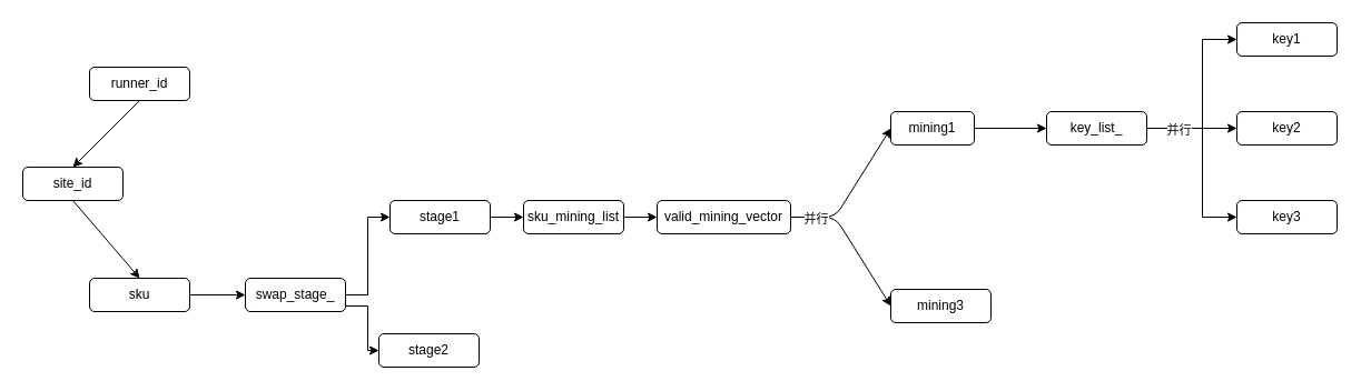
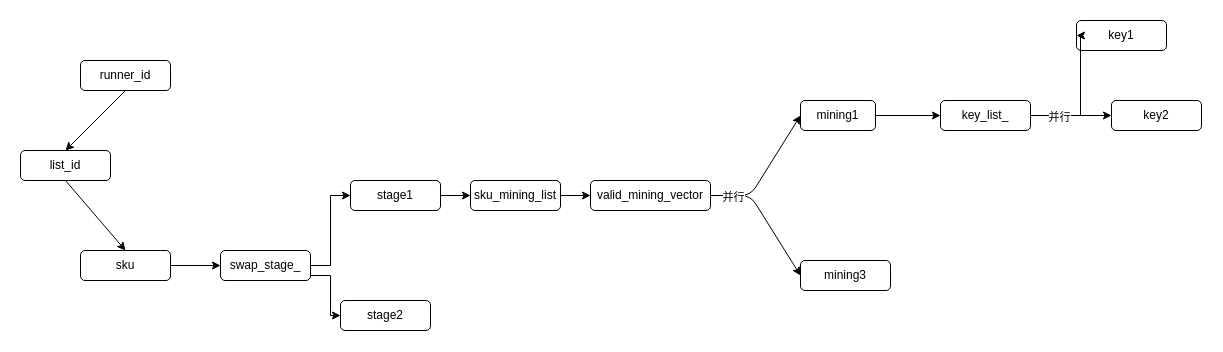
  <mxCell id="0" />
  <mxCell id="1" parent="0" />
  <mxCell id="2" value="runner_id" style="rounded=1;whiteSpace=wrap;html=1;" vertex="1" parent="1"><mxGeometry x="80" y="60" width="90" height="30" as="geometry" /></mxCell>
- <mxCell id="3" value="site_id" style="rounded=1;whiteSpace=wrap;html=1;" vertex="1" parent="1"><mxGeometry x="20" y="150" width="90" height="30" as="geometry" /></mxCell>
+ <mxCell id="3" value="list_id" style="rounded=1;whiteSpace=wrap;html=1;" vertex="1" parent="1"><mxGeometry x="20" y="150" width="90" height="30" as="geometry" /></mxCell>
  <mxCell id="4" value="" style="edgeStyle=orthogonalEdgeStyle;rounded=0;orthogonalLoop=1;jettySize=auto;html=1;" edge="1" parent="1" source="5" target="9"><mxGeometry relative="1" as="geometry" /></mxCell>
  <mxCell id="5" value="sku" style="rounded=1;whiteSpace=wrap;html=1;" vertex="1" parent="1"><mxGeometry x="80" y="250" width="90" height="30" as="geometry" /></mxCell>
  <mxCell id="6" value="" style="endArrow=classic;html=1;exitX=0.5;exitY=1;exitDx=0;exitDy=0;entryX=0.5;entryY=0;entryDx=0;entryDy=0;" edge="1" parent="1" source="2" target="3"><mxGeometry width="50" height="50" relative="1" as="geometry"><mxPoint x="350" y="360" as="sourcePoint" /><mxPoint x="400" y="310" as="targetPoint" /></mxGeometry></mxCell>
  <mxCell id="7" value="" style="endArrow=classic;html=1;exitX=0.5;exitY=1;exitDx=0;exitDy=0;entryX=0.5;entryY=0;entryDx=0;entryDy=0;" edge="1" parent="1" source="3" target="5"><mxGeometry width="50" height="50" relative="1" as="geometry"><mxPoint x="350" y="360" as="sourcePoint" /><mxPoint x="400" y="310" as="targetPoint" /></mxGeometry></mxCell>
  <mxCell id="8" value="" style="edgeStyle=orthogonalEdgeStyle;rounded=0;orthogonalLoop=1;jettySize=auto;html=1;entryX=0;entryY=0.5;entryDx=0;entryDy=0;" edge="1" parent="1" source="9" target="11"><mxGeometry relative="1" as="geometry"><Array as="points"><mxPoint x="330" y="265" /><mxPoint x="330" y="195" /></Array></mxGeometry></mxCell>
  <mxCell id="9" value="swap_stage_" style="rounded=1;whiteSpace=wrap;html=1;" vertex="1" parent="1"><mxGeometry x="220" y="250" width="90" height="30" as="geometry" /></mxCell>
  <mxCell id="10" value="" style="edgeStyle=orthogonalEdgeStyle;rounded=0;orthogonalLoop=1;jettySize=auto;html=1;" edge="1" parent="1" source="11" target="15"><mxGeometry relative="1" as="geometry" /></mxCell>
  <mxCell id="11" value="stage1" style="rounded=1;whiteSpace=wrap;html=1;" vertex="1" parent="1"><mxGeometry x="350" y="180" width="90" height="30" as="geometry" /></mxCell>
  <mxCell id="12" value="stage2" style="rounded=1;whiteSpace=wrap;html=1;" vertex="1" parent="1"><mxGeometry x="340" y="300" width="90" height="30" as="geometry" /></mxCell>
  <mxCell id="13" value="" style="edgeStyle=orthogonalEdgeStyle;rounded=0;orthogonalLoop=1;jettySize=auto;html=1;entryX=0;entryY=0.5;entryDx=0;entryDy=0;exitX=1;exitY=0.5;exitDx=0;exitDy=0;" edge="1" parent="1" source="9" target="12"><mxGeometry relative="1" as="geometry"><mxPoint x="320" y="275" as="sourcePoint" /><mxPoint x="350" y="205" as="targetPoint" /><Array as="points"><mxPoint x="310" y="275" /><mxPoint x="330" y="275" /><mxPoint x="330" y="315" /></Array></mxGeometry></mxCell>
  <mxCell id="14" value="" style="edgeStyle=orthogonalEdgeStyle;rounded=0;orthogonalLoop=1;jettySize=auto;html=1;" edge="1" parent="1" source="15" target="16"><mxGeometry relative="1" as="geometry" /></mxCell>
  <mxCell id="15" value="sku_mining_list" style="rounded=1;whiteSpace=wrap;html=1;" vertex="1" parent="1"><mxGeometry x="470" y="180" width="90" height="30" as="geometry" /></mxCell>
  <mxCell id="16" value="valid_mining_vector" style="rounded=1;whiteSpace=wrap;html=1;" vertex="1" parent="1"><mxGeometry x="590" y="180" width="120" height="30" as="geometry" /></mxCell>
  <mxCell id="17" value="" style="edgeStyle=orthogonalEdgeStyle;rounded=0;orthogonalLoop=1;jettySize=auto;html=1;" edge="1" parent="1" source="18" target="23"><mxGeometry relative="1" as="geometry" /></mxCell>
  <mxCell id="18" value="mining1" style="rounded=1;whiteSpace=wrap;html=1;" vertex="1" parent="1"><mxGeometry x="800" y="100" width="75" height="30" as="geometry" /></mxCell>
  <mxCell id="19" value="mining3" style="rounded=1;whiteSpace=wrap;html=1;" vertex="1" parent="1"><mxGeometry x="800" y="260" width="90" height="30" as="geometry" /></mxCell>
  <mxCell id="20" value="" style="endArrow=classic;html=1;entryX=0;entryY=0.5;entryDx=0;entryDy=0;exitX=1;exitY=0.5;exitDx=0;exitDy=0;" edge="1" parent="1" source="16" target="18"><mxGeometry width="50" height="50" relative="1" as="geometry"><mxPoint x="710" y="190" as="sourcePoint" /><mxPoint x="690" y="280" as="targetPoint" /><Array as="points"><mxPoint x="750" y="195" /></Array></mxGeometry></mxCell>
  <mxCell id="21" value="" style="endArrow=classic;html=1;exitX=1;exitY=0.5;exitDx=0;exitDy=0;entryX=0;entryY=0.5;entryDx=0;entryDy=0;" edge="1" parent="1" source="16" target="19"><mxGeometry width="50" height="50" relative="1" as="geometry"><mxPoint x="640" y="330" as="sourcePoint" /><mxPoint x="690" y="280" as="targetPoint" /><Array as="points"><mxPoint x="750" y="195" /></Array></mxGeometry></mxCell>
  <mxCell id="22" value="并行" style="edgeLabel;html=1;align=center;verticalAlign=middle;resizable=0;points=[];" vertex="1" connectable="0" parent="21"><mxGeometry x="-0.672" y="-1" relative="1" as="geometry"><mxPoint as="offset" /></mxGeometry></mxCell>
  <mxCell id="23" value="key_list_" style="rounded=1;whiteSpace=wrap;html=1;" vertex="1" parent="1"><mxGeometry x="940" y="100" width="90" height="30" as="geometry" /></mxCell>
- <mxCell id="24" value="key1" style="rounded=1;whiteSpace=wrap;html=1;" vertex="1" parent="1"><mxGeometry x="1111" y="20" width="90" height="30" as="geometry" /></mxCell>
+ <mxCell id="24" value="key1" style="rounded=1;whiteSpace=wrap;html=1;" vertex="1" parent="1"><mxGeometry x="1076" y="20" width="90" height="30" as="geometry" /></mxCell>
  <mxCell id="25" value="key2" style="rounded=1;whiteSpace=wrap;html=1;" vertex="1" parent="1"><mxGeometry x="1111" y="100" width="90" height="30" as="geometry" /></mxCell>
- <mxCell id="26" value="key3" style="rounded=1;whiteSpace=wrap;html=1;" vertex="1" parent="1"><mxGeometry x="1111" y="180" width="90" height="30" as="geometry" /></mxCell>
  <mxCell id="27" value="" style="edgeStyle=orthogonalEdgeStyle;rounded=0;orthogonalLoop=1;jettySize=auto;html=1;entryX=0;entryY=0.5;entryDx=0;entryDy=0;exitX=1;exitY=0.5;exitDx=0;exitDy=0;" edge="1" parent="1" source="23" target="24"><mxGeometry relative="1" as="geometry"><mxPoint x="1060" y="120" as="sourcePoint" /><mxPoint x="1090" y="50" as="targetPoint" /><Array as="points"><mxPoint x="1080" y="115" /><mxPoint x="1080" y="35" /></Array></mxGeometry></mxCell>
- <mxCell id="28" value="" style="edgeStyle=orthogonalEdgeStyle;rounded=0;orthogonalLoop=1;jettySize=auto;html=1;entryX=0;entryY=0.5;entryDx=0;entryDy=0;exitX=1;exitY=0.5;exitDx=0;exitDy=0;" edge="1" parent="1" source="23" target="26"><mxGeometry relative="1" as="geometry"><mxPoint x="1040" y="125" as="sourcePoint" /><mxPoint x="1121" y="45" as="targetPoint" /><Array as="points"><mxPoint x="1080" y="115" /><mxPoint x="1080" y="195" /></Array></mxGeometry></mxCell>
  <mxCell id="29" value="" style="endArrow=classic;html=1;entryX=0;entryY=0.5;entryDx=0;entryDy=0;" edge="1" parent="1" target="25"><mxGeometry width="50" height="50" relative="1" as="geometry"><mxPoint x="1030" y="115" as="sourcePoint" /><mxPoint x="690" y="280" as="targetPoint" /></mxGeometry></mxCell>
  <mxCell id="30" value="并行" style="edgeLabel;html=1;align=center;verticalAlign=middle;resizable=0;points=[];" vertex="1" connectable="0" parent="29"><mxGeometry x="-0.309" y="-1" relative="1" as="geometry"><mxPoint as="offset" /></mxGeometry></mxCell>
